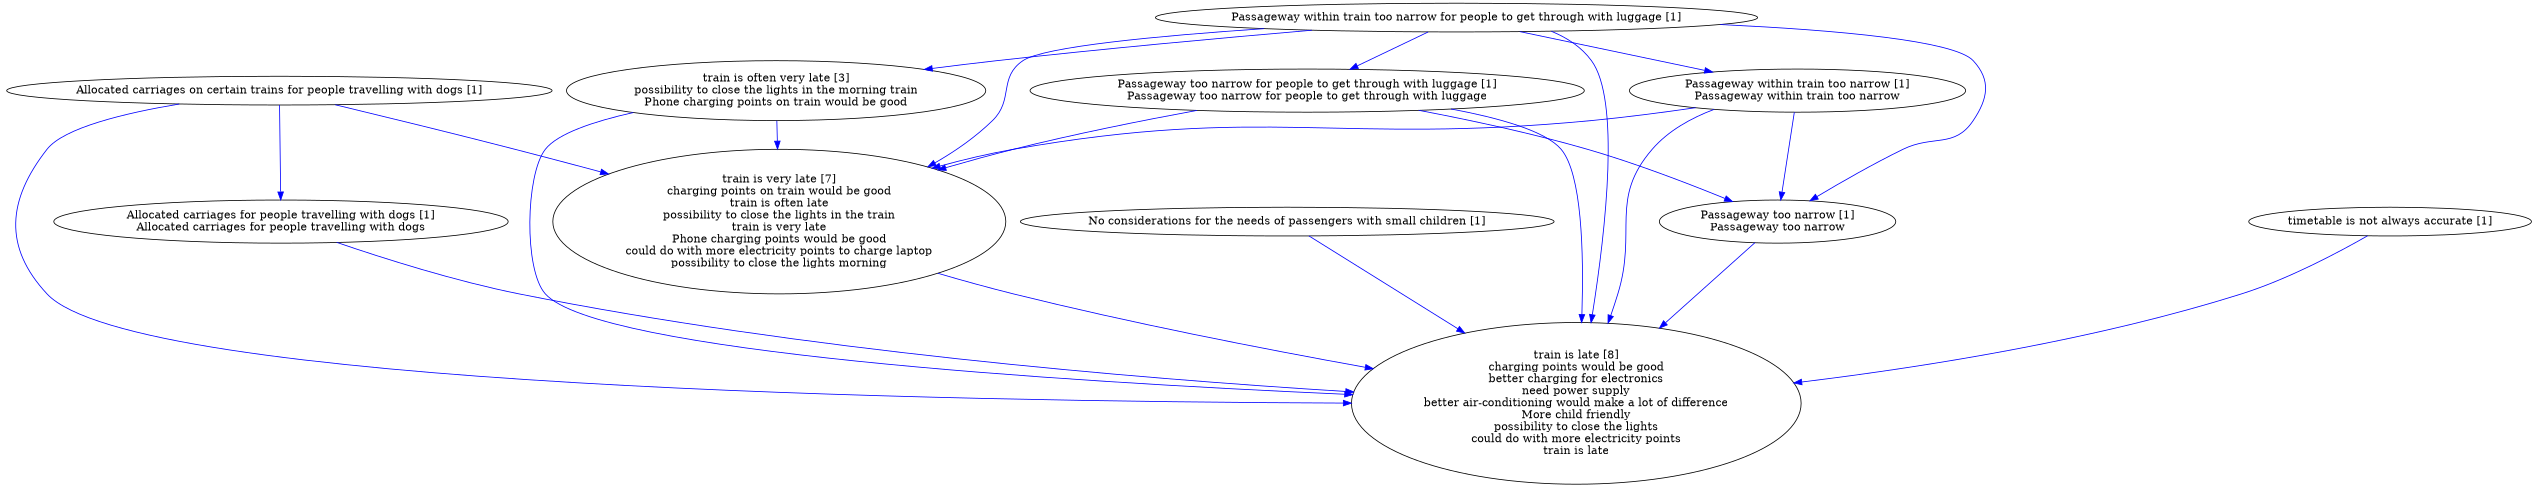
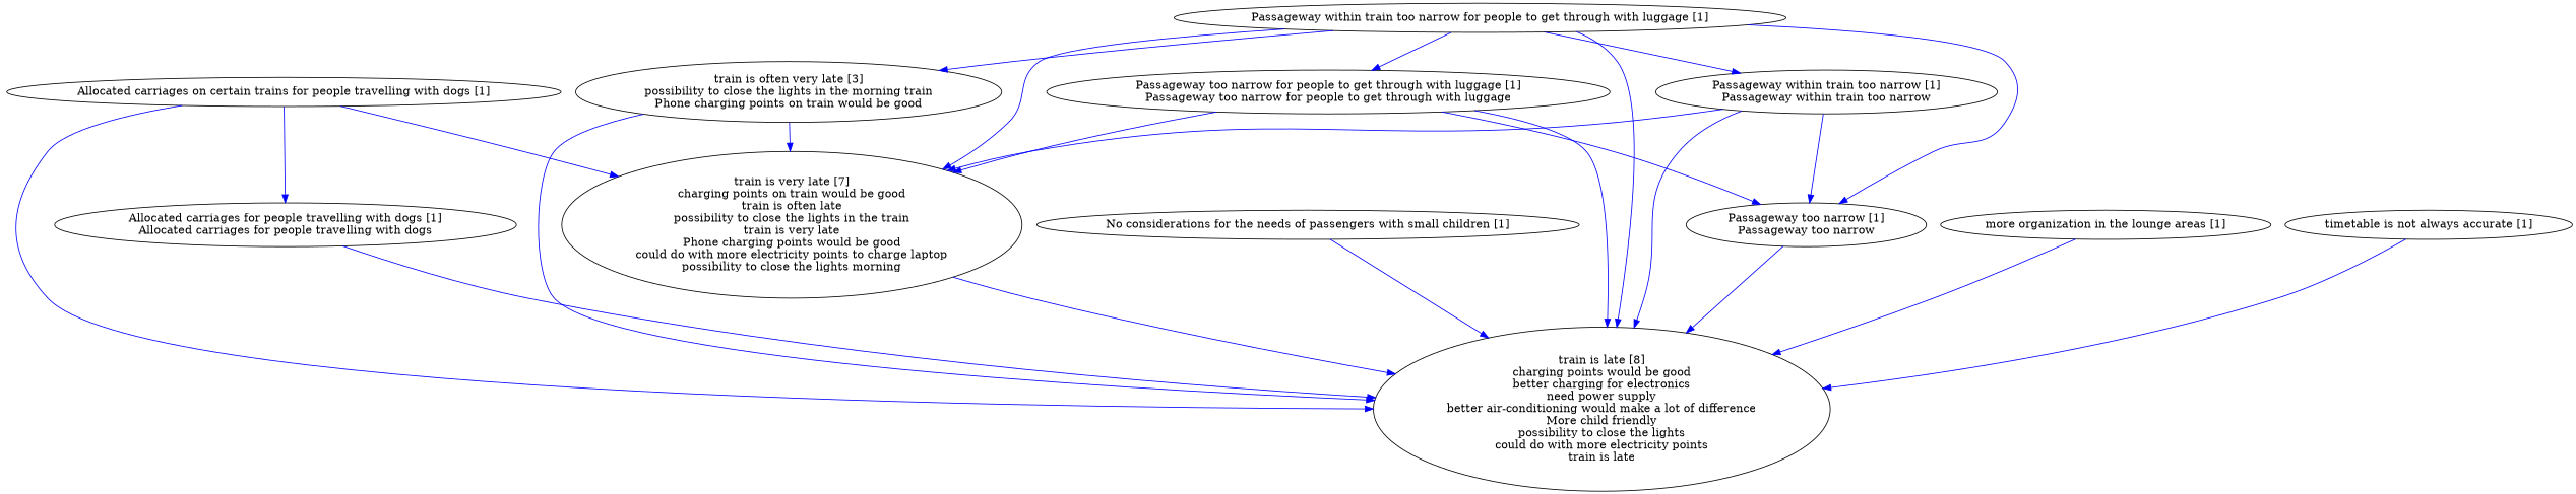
  digraph {
    edge [color=blue]
    "train is very late [7]\ncharging points on train would be good\ntrain is often late\npossibility to close the lights in the train\ntrain is very late\nPhone charging points would be good\ncould do with more electricity points to charge laptop\npossibility to close the lights morning"
    "train is late [8]\ncharging points would be good\nbetter charging for electronics\nneed power supply\nbetter air-conditioning would make a lot of difference\nMore child friendly\npossibility to close the lights\ncould do with more electricity points\ntrain is late"
    "train is often very late [3]\npossibility to close the lights in the morning train\nPhone charging points on train would be good"
    "Allocated carriages on certain trains for people travelling with dogs [1]"
    "Allocated carriages for people travelling with dogs [1]\nAllocated carriages for people travelling with dogs"
    "No considerations for the needs of passengers with small children [1]"
    "Passageway within train too narrow for people to get through with luggage [1]"
    "Passageway too narrow for people to get through with luggage [1]\nPassageway too narrow for people to get through with luggage"
    "Passageway too narrow [1]\nPassageway too narrow"
    "Passageway within train too narrow [1]\nPassageway within train too narrow"
+   "more organization in the lounge areas [1]"
    "timetable is not always accurate [1]"
    "train is very late [7]\ncharging points on train would be good\ntrain is often late\npossibility to close the lights in the train\ntrain is very late\nPhone charging points would be good\ncould do with more electricity points to charge laptop\npossibility to close the lights morning" -> "train is late [8]\ncharging points would be good\nbetter charging for electronics\nneed power supply\nbetter air-conditioning would make a lot of difference\nMore child friendly\npossibility to close the lights\ncould do with more electricity points\ntrain is late"
    "train is often very late [3]\npossibility to close the lights in the morning train\nPhone charging points on train would be good" -> "train is very late [7]\ncharging points on train would be good\ntrain is often late\npossibility to close the lights in the train\ntrain is very late\nPhone charging points would be good\ncould do with more electricity points to charge laptop\npossibility to close the lights morning"
    "train is often very late [3]\npossibility to close the lights in the morning train\nPhone charging points on train would be good" -> "train is late [8]\ncharging points would be good\nbetter charging for electronics\nneed power supply\nbetter air-conditioning would make a lot of difference\nMore child friendly\npossibility to close the lights\ncould do with more electricity points\ntrain is late"
    "Allocated carriages on certain trains for people travelling with dogs [1]" -> "train is very late [7]\ncharging points on train would be good\ntrain is often late\npossibility to close the lights in the train\ntrain is very late\nPhone charging points would be good\ncould do with more electricity points to charge laptop\npossibility to close the lights morning"
    "Allocated carriages on certain trains for people travelling with dogs [1]" -> "train is late [8]\ncharging points would be good\nbetter charging for electronics\nneed power supply\nbetter air-conditioning would make a lot of difference\nMore child friendly\npossibility to close the lights\ncould do with more electricity points\ntrain is late"
    "Allocated carriages on certain trains for people travelling with dogs [1]" -> "Allocated carriages for people travelling with dogs [1]\nAllocated carriages for people travelling with dogs"
    "Allocated carriages for people travelling with dogs [1]\nAllocated carriages for people travelling with dogs" -> "train is late [8]\ncharging points would be good\nbetter charging for electronics\nneed power supply\nbetter air-conditioning would make a lot of difference\nMore child friendly\npossibility to close the lights\ncould do with more electricity points\ntrain is late"
    "No considerations for the needs of passengers with small children [1]" -> "train is late [8]\ncharging points would be good\nbetter charging for electronics\nneed power supply\nbetter air-conditioning would make a lot of difference\nMore child friendly\npossibility to close the lights\ncould do with more electricity points\ntrain is late"
    "Passageway within train too narrow for people to get through with luggage [1]" -> "train is very late [7]\ncharging points on train would be good\ntrain is often late\npossibility to close the lights in the train\ntrain is very late\nPhone charging points would be good\ncould do with more electricity points to charge laptop\npossibility to close the lights morning"
    "Passageway within train too narrow for people to get through with luggage [1]" -> "train is late [8]\ncharging points would be good\nbetter charging for electronics\nneed power supply\nbetter air-conditioning would make a lot of difference\nMore child friendly\npossibility to close the lights\ncould do with more electricity points\ntrain is late"
    "Passageway within train too narrow for people to get through with luggage [1]" -> "train is often very late [3]\npossibility to close the lights in the morning train\nPhone charging points on train would be good"
    "Passageway within train too narrow for people to get through with luggage [1]" -> "Passageway too narrow for people to get through with luggage [1]\nPassageway too narrow for people to get through with luggage"
    "Passageway within train too narrow for people to get through with luggage [1]" -> "Passageway too narrow [1]\nPassageway too narrow"
    "Passageway within train too narrow for people to get through with luggage [1]" -> "Passageway within train too narrow [1]\nPassageway within train too narrow"
    "Passageway too narrow for people to get through with luggage [1]\nPassageway too narrow for people to get through with luggage" -> "train is very late [7]\ncharging points on train would be good\ntrain is often late\npossibility to close the lights in the train\ntrain is very late\nPhone charging points would be good\ncould do with more electricity points to charge laptop\npossibility to close the lights morning"
    "Passageway too narrow for people to get through with luggage [1]\nPassageway too narrow for people to get through with luggage" -> "train is late [8]\ncharging points would be good\nbetter charging for electronics\nneed power supply\nbetter air-conditioning would make a lot of difference\nMore child friendly\npossibility to close the lights\ncould do with more electricity points\ntrain is late"
    "Passageway too narrow for people to get through with luggage [1]\nPassageway too narrow for people to get through with luggage" -> "Passageway too narrow [1]\nPassageway too narrow"
    "Passageway too narrow [1]\nPassageway too narrow" -> "train is late [8]\ncharging points would be good\nbetter charging for electronics\nneed power supply\nbetter air-conditioning would make a lot of difference\nMore child friendly\npossibility to close the lights\ncould do with more electricity points\ntrain is late"
    "Passageway within train too narrow [1]\nPassageway within train too narrow" -> "train is very late [7]\ncharging points on train would be good\ntrain is often late\npossibility to close the lights in the train\ntrain is very late\nPhone charging points would be good\ncould do with more electricity points to charge laptop\npossibility to close the lights morning"
    "Passageway within train too narrow [1]\nPassageway within train too narrow" -> "train is late [8]\ncharging points would be good\nbetter charging for electronics\nneed power supply\nbetter air-conditioning would make a lot of difference\nMore child friendly\npossibility to close the lights\ncould do with more electricity points\ntrain is late"
    "Passageway within train too narrow [1]\nPassageway within train too narrow" -> "Passageway too narrow [1]\nPassageway too narrow"
+   "more organization in the lounge areas [1]" -> "train is late [8]\ncharging points would be good\nbetter charging for electronics\nneed power supply\nbetter air-conditioning would make a lot of difference\nMore child friendly\npossibility to close the lights\ncould do with more electricity points\ntrain is late"
    "timetable is not always accurate [1]" -> "train is late [8]\ncharging points would be good\nbetter charging for electronics\nneed power supply\nbetter air-conditioning would make a lot of difference\nMore child friendly\npossibility to close the lights\ncould do with more electricity points\ntrain is late"
  }
